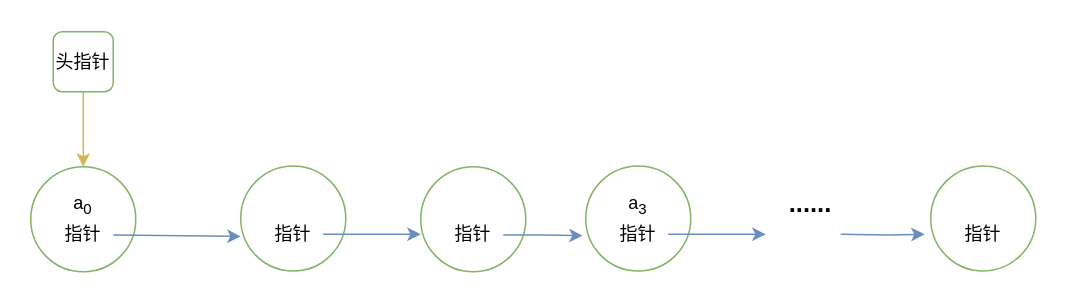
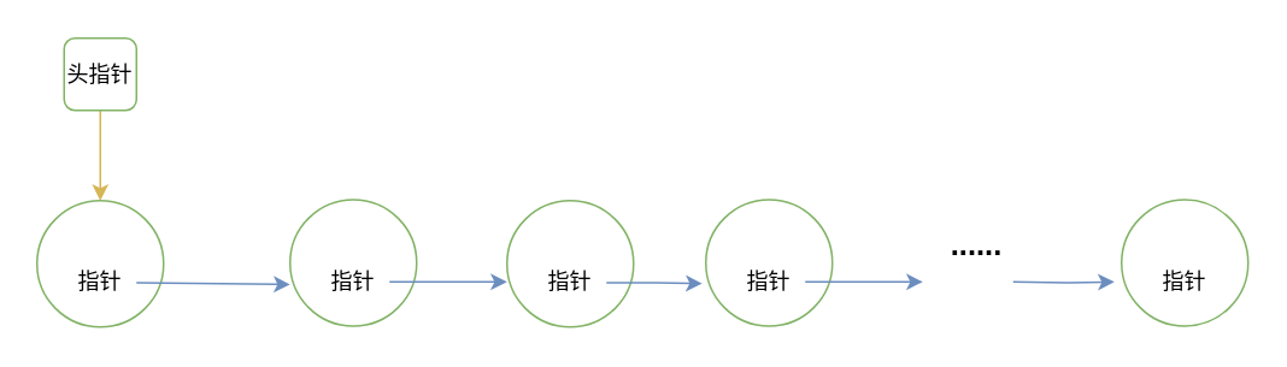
  <mxCell id="0" />
  <mxCell id="1" parent="0" />
  <mxCell id="2" value="" style="ellipse;whiteSpace=wrap;html=1;aspect=fixed;fillColor=#FFFFFF;strokeColor=#82b366;" parent="1" vertex="1"><mxGeometry x="160" y="110" width="70" height="70" as="geometry" /></mxCell>
  <mxCell id="3" style="edgeStyle=orthogonalEdgeStyle;rounded=0;orthogonalLoop=1;jettySize=auto;html=1;entryX=0.5;entryY=0;entryDx=0;entryDy=0;fillColor=#fff2cc;strokeColor=#d6b656;" parent="1" source="4" target="18" edge="1"><mxGeometry relative="1" as="geometry" /></mxCell>
  <mxCell id="4" value="头指针" style="whiteSpace=wrap;html=1;fillColor=#FFFFFF;strokeColor=#82b366;rounded=1;" parent="1" vertex="1"><mxGeometry x="35" y="20.5" width="40" height="40" as="geometry" /></mxCell>
  <mxCell id="5" value="......" style="text;html=1;strokeColor=none;fillColor=none;align=center;verticalAlign=middle;whiteSpace=wrap;rounded=0;fontSize=17;fontStyle=1" parent="1" vertex="1"><mxGeometry x="520" y="126" width="40" height="20" as="geometry" /></mxCell>
  <mxCell id="6" style="edgeStyle=orthogonalEdgeStyle;rounded=0;orthogonalLoop=1;jettySize=auto;html=1;entryX=0;entryY=0.643;entryDx=0;entryDy=0;entryPerimeter=0;fontSize=12;fillColor=#dae8fc;strokeColor=#6c8ebf;" parent="1" source="7" target="8" edge="1"><mxGeometry relative="1" as="geometry" /></mxCell>
  <mxCell id="7" value="指针" style="text;html=1;strokeColor=none;fillColor=none;align=center;verticalAlign=middle;whiteSpace=wrap;rounded=0;fontSize=12;" parent="1" vertex="1"><mxGeometry x="175" y="145.5" width="40" height="20" as="geometry" /></mxCell>
  <mxCell id="8" value="" style="ellipse;whiteSpace=wrap;html=1;aspect=fixed;fillColor=#FFFFFF;strokeColor=#82b366;" parent="1" vertex="1"><mxGeometry x="280" y="110.5" width="70" height="70" as="geometry" /></mxCell>
  <mxCell id="9" style="edgeStyle=orthogonalEdgeStyle;rounded=0;orthogonalLoop=1;jettySize=auto;html=1;entryX=-0.029;entryY=0.664;entryDx=0;entryDy=0;entryPerimeter=0;fontSize=12;fillColor=#dae8fc;strokeColor=#6c8ebf;" parent="1" source="10" target="11" edge="1"><mxGeometry relative="1" as="geometry" /></mxCell>
  <mxCell id="10" value="指针" style="text;html=1;strokeColor=none;fillColor=none;align=center;verticalAlign=middle;whiteSpace=wrap;rounded=0;fontSize=12;" parent="1" vertex="1"><mxGeometry x="295" y="146" width="40" height="20" as="geometry" /></mxCell>
  <mxCell id="11" value="" style="ellipse;whiteSpace=wrap;html=1;aspect=fixed;fillColor=#FFFFFF;strokeColor=#82b366;" parent="1" vertex="1"><mxGeometry x="390" y="110" width="70" height="70" as="geometry" /></mxCell>
- <mxCell id="12" value="a&lt;sub&gt;3&lt;/sub&gt;" style="text;html=1;strokeColor=none;fillColor=none;align=center;verticalAlign=middle;whiteSpace=wrap;rounded=0;fontSize=12;" parent="1" vertex="1"><mxGeometry x="405" y="125.5" width="40" height="20" as="geometry" /></mxCell>
  <mxCell id="13" style="edgeStyle=orthogonalEdgeStyle;rounded=0;orthogonalLoop=1;jettySize=auto;html=1;fontSize=12;fillColor=#dae8fc;strokeColor=#6c8ebf;" parent="1" source="14" edge="1"><mxGeometry relative="1" as="geometry"><mxPoint x="510" y="155.5" as="targetPoint" /></mxGeometry></mxCell>
  <mxCell id="14" value="指针" style="text;html=1;strokeColor=none;fillColor=none;align=center;verticalAlign=middle;whiteSpace=wrap;rounded=0;fontSize=12;" parent="1" vertex="1"><mxGeometry x="405" y="145.5" width="40" height="20" as="geometry" /></mxCell>
  <mxCell id="15" value="" style="ellipse;whiteSpace=wrap;html=1;aspect=fixed;fillColor=#FFFFFF;strokeColor=#82b366;" parent="1" vertex="1"><mxGeometry x="620" y="110" width="70" height="70" as="geometry" /></mxCell>
  <mxCell id="16" value="指针" style="text;html=1;strokeColor=none;fillColor=none;align=center;verticalAlign=middle;whiteSpace=wrap;rounded=0;fontSize=12;" parent="1" vertex="1"><mxGeometry x="635" y="145.5" width="40" height="20" as="geometry" /></mxCell>
  <mxCell id="17" style="edgeStyle=orthogonalEdgeStyle;rounded=0;orthogonalLoop=1;jettySize=auto;html=1;fontSize=12;fillColor=#dae8fc;strokeColor=#6c8ebf;entryX=-0.057;entryY=0.65;entryDx=0;entryDy=0;entryPerimeter=0;" parent="1" target="15" edge="1"><mxGeometry relative="1" as="geometry"><mxPoint x="520" y="165.5" as="targetPoint" /><mxPoint x="560" y="155.5" as="sourcePoint" /></mxGeometry></mxCell>
  <mxCell id="18" value="" style="ellipse;whiteSpace=wrap;html=1;aspect=fixed;fillColor=#FFFFFF;strokeColor=#82b366;" parent="1" vertex="1"><mxGeometry x="20" y="110.5" width="70" height="70" as="geometry" /></mxCell>
- <mxCell id="19" value="a&lt;sub&gt;0&lt;/sub&gt;" style="text;html=1;strokeColor=none;fillColor=none;align=center;verticalAlign=middle;whiteSpace=wrap;rounded=0;fontSize=12;" parent="1" vertex="1"><mxGeometry x="35" y="126" width="40" height="20" as="geometry" /></mxCell>
  <mxCell id="20" value="指针" style="text;html=1;strokeColor=none;fillColor=none;align=center;verticalAlign=middle;whiteSpace=wrap;rounded=0;fontSize=12;" parent="1" vertex="1"><mxGeometry x="35" y="146" width="40" height="20" as="geometry" /></mxCell>
  <mxCell id="21" value="" style="endArrow=classic;html=1;exitX=1;exitY=0.5;exitDx=0;exitDy=0;entryX=0;entryY=0.671;entryDx=0;entryDy=0;entryPerimeter=0;fillColor=#dae8fc;strokeColor=#6c8ebf;" edge="1" parent="1" source="20" target="2"><mxGeometry width="50" height="50" relative="1" as="geometry"><mxPoint x="110" y="255" as="sourcePoint" /><mxPoint x="160" y="205" as="targetPoint" /></mxGeometry></mxCell>
